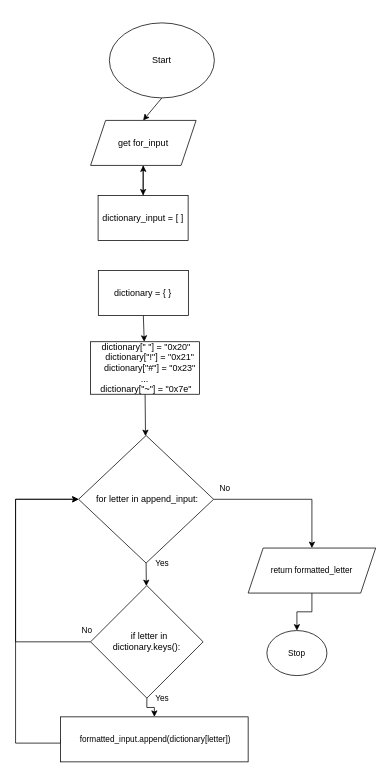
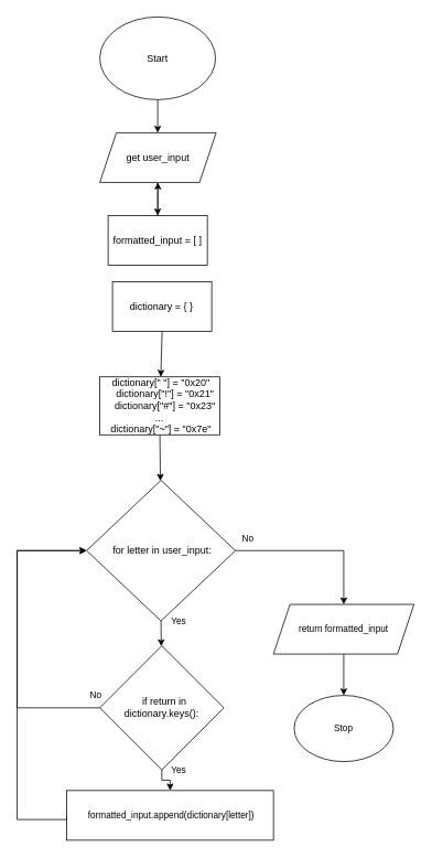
  <mxCell id="0" />
  <mxCell id="1" parent="0" />
  <mxCell id="2" style="edgeStyle=none;html=1;exitX=0.5;exitY=1;exitDx=0;exitDy=0;" parent="1" source="3" edge="1"><mxGeometry relative="1" as="geometry"><mxPoint x="190" y="160" as="targetPoint" /></mxGeometry></mxCell>
- <mxCell id="3" value="Start" style="ellipse;whiteSpace=wrap;html=1;" parent="1" vertex="1"><mxGeometry x="145" y="30" width="140" height="100" as="geometry" /></mxCell>
+ <mxCell id="3" value="Start" style="ellipse;whiteSpace=wrap;html=1;" parent="1" vertex="1"><mxGeometry x="120" y="20" width="140" height="100" as="geometry" /></mxCell>
  <mxCell id="4" style="edgeStyle=none;html=1;exitX=0.5;exitY=1;exitDx=0;exitDy=0;" parent="1" edge="1"><mxGeometry relative="1" as="geometry"><mxPoint x="190" y="260" as="targetPoint" /><mxPoint x="190" y="220" as="sourcePoint" /></mxGeometry></mxCell>
  <mxCell id="5" value="Yes" style="text;html=1;resizable=0;autosize=1;align=center;verticalAlign=middle;points=[];fillColor=none;strokeColor=none;rounded=0;fontFamily=Helvetica;fontSize=11;fontColor=default;" parent="1" vertex="1"><mxGeometry x="200" y="740" width="30" height="20" as="geometry" /></mxCell>
- <mxCell id="6" value="Stop" style="ellipse;whiteSpace=wrap;html=1;fontFamily=Helvetica;fontSize=11;fontColor=default;" parent="1" vertex="1"><mxGeometry x="355" y="840" width="80" height="60" as="geometry" /></mxCell>
- <mxCell id="7" value="get for_input" style="shape=parallelogram;perimeter=parallelogramPerimeter;whiteSpace=wrap;html=1;fixedSize=1;" parent="1" vertex="1"><mxGeometry x="120" y="160" width="140.63" height="60" as="geometry" /></mxCell>
+ <mxCell id="6" value="Stop" style="ellipse;whiteSpace=wrap;html=1;fontFamily=Helvetica;fontSize=11;fontColor=default;" parent="1" vertex="1"><mxGeometry x="355" y="840" width="120" height="80" as="geometry" /></mxCell>
+ <mxCell id="7" value="get user_input" style="shape=parallelogram;perimeter=parallelogramPerimeter;whiteSpace=wrap;html=1;fixedSize=1;" parent="1" vertex="1"><mxGeometry x="120" y="160" width="140.63" height="60" as="geometry" /></mxCell>
  <mxCell id="8" style="edgeStyle=none;html=1;exitX=0.5;exitY=1;exitDx=0;exitDy=0;" edge="1" parent="1" source="9" target="7"><mxGeometry relative="1" as="geometry" /></mxCell>
- <mxCell id="9" value="dictionary_input = [ ]" style="rounded=0;whiteSpace=wrap;html=1;" vertex="1" parent="1"><mxGeometry x="130" y="260" width="120" height="60" as="geometry" /></mxCell>
+ <mxCell id="9" value="formatted_input = [ ]" style="rounded=0;whiteSpace=wrap;html=1;" vertex="1" parent="1"><mxGeometry x="130" y="260" width="120" height="60" as="geometry" /></mxCell>
  <mxCell id="10" style="edgeStyle=none;html=1;exitX=0.5;exitY=1;exitDx=0;exitDy=0;" edge="1" parent="1" source="11" target="13"><mxGeometry relative="1" as="geometry" /></mxCell>
- <mxCell id="11" value="dictionary = { }" style="rounded=0;whiteSpace=wrap;html=1;" vertex="1" parent="1"><mxGeometry x="130.32" y="360" width="120" height="60" as="geometry" /></mxCell>
+ <mxCell id="11" value="dictionary = { }" style="rounded=0;whiteSpace=wrap;html=1;" vertex="1" parent="1"><mxGeometry x="135.32" y="340" width="120" height="60" as="geometry" /></mxCell>
  <mxCell id="12" style="edgeStyle=none;html=1;exitX=0.5;exitY=1;exitDx=0;exitDy=0;" edge="1" parent="1" source="13" target="16"><mxGeometry relative="1" as="geometry" /></mxCell>
  <mxCell id="13" value="&lt;div&gt;&amp;nbsp;dictionary[&quot; &quot;] = &quot;0x20&quot;&lt;/div&gt;&lt;div&gt;&amp;nbsp; &amp;nbsp; dictionary[&quot;!&quot;] = &quot;0x21&quot;&lt;/div&gt;&lt;div&gt;&amp;nbsp; &amp;nbsp; dictionary[&quot;#&quot;] = &quot;0x23&quot;&lt;/div&gt;&lt;div&gt;...&lt;/div&gt;&lt;div&gt;&amp;nbsp;dictionary[&quot;~&quot;] = &quot;0x7e&quot;&lt;/div&gt;" style="rounded=0;whiteSpace=wrap;html=1;" vertex="1" parent="1"><mxGeometry x="120" y="455" width="145.32" height="70" as="geometry" /></mxCell>
  <mxCell id="14" style="edgeStyle=none;html=1;exitX=0.5;exitY=1;exitDx=0;exitDy=0;" edge="1" parent="1" source="16" target="19"><mxGeometry relative="1" as="geometry" /></mxCell>
  <mxCell id="15" style="edgeStyle=orthogonalEdgeStyle;shape=connector;rounded=0;html=1;exitX=1;exitY=0.5;exitDx=0;exitDy=0;entryX=0.5;entryY=0;entryDx=0;entryDy=0;labelBackgroundColor=default;fontFamily=Helvetica;fontSize=11;fontColor=default;endArrow=classic;strokeColor=default;" edge="1" parent="1" source="16" target="23"><mxGeometry relative="1" as="geometry" /></mxCell>
- <mxCell id="16" value="&amp;nbsp;for letter in append_input:" style="rhombus;whiteSpace=wrap;html=1;" vertex="1" parent="1"><mxGeometry x="104" y="580" width="180" height="170" as="geometry" /></mxCell>
+ <mxCell id="16" value="&amp;nbsp;for letter in user_input:" style="rhombus;whiteSpace=wrap;html=1;" vertex="1" parent="1"><mxGeometry x="104" y="580" width="180" height="170" as="geometry" /></mxCell>
  <mxCell id="17" style="edgeStyle=orthogonalEdgeStyle;html=1;exitX=0;exitY=0.5;exitDx=0;exitDy=0;entryX=0;entryY=0.5;entryDx=0;entryDy=0;rounded=0;" edge="1" parent="1" source="19" target="16"><mxGeometry relative="1" as="geometry"><Array as="points"><mxPoint x="20" y="855" /><mxPoint x="20" y="665" /></Array></mxGeometry></mxCell>
  <mxCell id="18" style="edgeStyle=orthogonalEdgeStyle;shape=connector;rounded=0;html=1;exitX=0.5;exitY=1;exitDx=0;exitDy=0;labelBackgroundColor=default;fontFamily=Helvetica;fontSize=11;fontColor=default;endArrow=classic;strokeColor=default;" edge="1" parent="1" source="19" target="21"><mxGeometry relative="1" as="geometry" /></mxCell>
- <mxCell id="19" value="&amp;nbsp; if letter in dictionary.keys():" style="rhombus;whiteSpace=wrap;html=1;" vertex="1" parent="1"><mxGeometry x="120" y="780" width="150" height="150" as="geometry" /></mxCell>
+ <mxCell id="19" value="&amp;nbsp; if return in dictionary.keys():" style="rhombus;whiteSpace=wrap;html=1;" vertex="1" parent="1"><mxGeometry x="120" y="780" width="150" height="150" as="geometry" /></mxCell>
  <mxCell id="20" style="edgeStyle=orthogonalEdgeStyle;shape=connector;rounded=0;html=1;exitX=0;exitY=0.5;exitDx=0;exitDy=0;entryX=0;entryY=0.5;entryDx=0;entryDy=0;labelBackgroundColor=default;fontFamily=Helvetica;fontSize=11;fontColor=default;endArrow=classic;strokeColor=default;" edge="1" parent="1" source="21" target="16"><mxGeometry relative="1" as="geometry"><Array as="points"><mxPoint x="20" y="990" /><mxPoint x="20" y="665" /></Array></mxGeometry></mxCell>
  <mxCell id="21" value="&amp;nbsp;formatted_input.append(dictionary[letter])" style="rounded=0;whiteSpace=wrap;html=1;fontFamily=Helvetica;fontSize=11;fontColor=default;" vertex="1" parent="1"><mxGeometry x="80" y="955" width="250" height="60" as="geometry" /></mxCell>
  <mxCell id="22" style="edgeStyle=orthogonalEdgeStyle;shape=connector;rounded=0;html=1;exitX=0.5;exitY=1;exitDx=0;exitDy=0;labelBackgroundColor=default;fontFamily=Helvetica;fontSize=11;fontColor=default;endArrow=classic;strokeColor=default;" edge="1" parent="1" source="23" target="6"><mxGeometry relative="1" as="geometry" /></mxCell>
- <mxCell id="23" value="return formatted_letter" style="shape=parallelogram;perimeter=parallelogramPerimeter;whiteSpace=wrap;html=1;fixedSize=1;fontFamily=Helvetica;fontSize=11;fontColor=default;" vertex="1" parent="1"><mxGeometry x="330" y="730" width="170" height="60" as="geometry" /></mxCell>
+ <mxCell id="23" value="return formatted_input" style="shape=parallelogram;perimeter=parallelogramPerimeter;whiteSpace=wrap;html=1;fixedSize=1;fontFamily=Helvetica;fontSize=11;fontColor=default;" vertex="1" parent="1"><mxGeometry x="330" y="730" width="170" height="60" as="geometry" /></mxCell>
  <mxCell id="24" value="Yes" style="text;html=1;resizable=0;autosize=1;align=center;verticalAlign=middle;points=[];fillColor=none;strokeColor=none;rounded=0;fontFamily=Helvetica;fontSize=11;fontColor=default;" vertex="1" parent="1"><mxGeometry x="200" y="920" width="30" height="20" as="geometry" /></mxCell>
  <mxCell id="25" value="No" style="text;html=1;resizable=0;autosize=1;align=center;verticalAlign=middle;points=[];fillColor=none;strokeColor=none;rounded=0;fontFamily=Helvetica;fontSize=11;fontColor=default;" vertex="1" parent="1"><mxGeometry x="100.32" y="830" width="30" height="20" as="geometry" /></mxCell>
  <mxCell id="26" value="No" style="text;html=1;resizable=0;autosize=1;align=center;verticalAlign=middle;points=[];fillColor=none;strokeColor=none;rounded=0;fontFamily=Helvetica;fontSize=11;fontColor=default;" vertex="1" parent="1"><mxGeometry x="284" y="640" width="30" height="20" as="geometry" /></mxCell>
